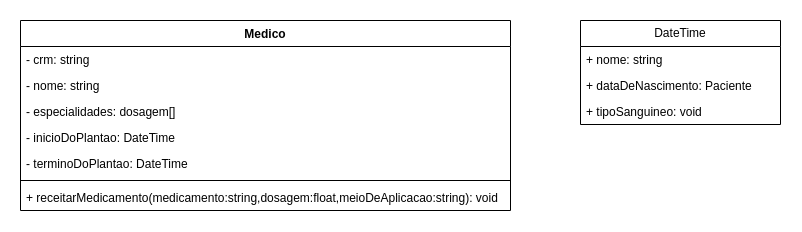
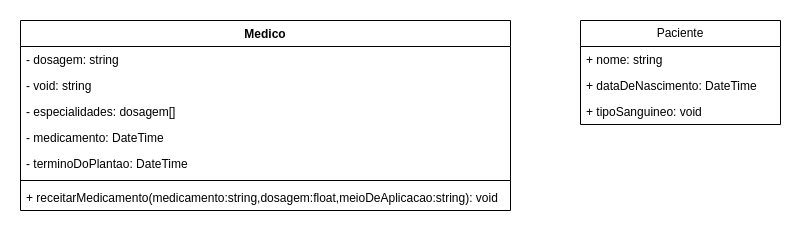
  <mxCell id="0" />
  <mxCell id="1" parent="0" />
  <mxCell id="2" value="Medico" style="swimlane;fontStyle=1;align=center;verticalAlign=top;childLayout=stackLayout;horizontal=1;startSize=26;horizontalStack=0;resizeParent=1;resizeParentMax=0;resizeLast=0;collapsible=1;marginBottom=0;whiteSpace=wrap;html=1;" vertex="1" parent="1"><mxGeometry x="20" y="20" width="490" height="190" as="geometry" /></mxCell>
- <mxCell id="3" value="- crm: string" style="text;strokeColor=none;fillColor=none;align=left;verticalAlign=top;spacingLeft=4;spacingRight=4;overflow=hidden;rotatable=0;points=[[0,0.5],[1,0.5]];portConstraint=eastwest;whiteSpace=wrap;html=1;" vertex="1" parent="2"><mxGeometry y="26" width="490" height="26" as="geometry" /></mxCell>
- <mxCell id="4" value="- nome: string" style="text;strokeColor=none;fillColor=none;align=left;verticalAlign=top;spacingLeft=4;spacingRight=4;overflow=hidden;rotatable=0;points=[[0,0.5],[1,0.5]];portConstraint=eastwest;whiteSpace=wrap;html=1;" vertex="1" parent="2"><mxGeometry y="52" width="490" height="26" as="geometry" /></mxCell>
+ <mxCell id="3" value="- dosagem: string" style="text;strokeColor=none;fillColor=none;align=left;verticalAlign=top;spacingLeft=4;spacingRight=4;overflow=hidden;rotatable=0;points=[[0,0.5],[1,0.5]];portConstraint=eastwest;whiteSpace=wrap;html=1;" vertex="1" parent="2"><mxGeometry y="26" width="490" height="26" as="geometry" /></mxCell>
+ <mxCell id="4" value="- void: string" style="text;strokeColor=none;fillColor=none;align=left;verticalAlign=top;spacingLeft=4;spacingRight=4;overflow=hidden;rotatable=0;points=[[0,0.5],[1,0.5]];portConstraint=eastwest;whiteSpace=wrap;html=1;" vertex="1" parent="2"><mxGeometry y="52" width="490" height="26" as="geometry" /></mxCell>
  <mxCell id="5" value="- especialidades: dosagem[]" style="text;strokeColor=none;fillColor=none;align=left;verticalAlign=top;spacingLeft=4;spacingRight=4;overflow=hidden;rotatable=0;points=[[0,0.5],[1,0.5]];portConstraint=eastwest;whiteSpace=wrap;html=1;" vertex="1" parent="2"><mxGeometry y="78" width="490" height="26" as="geometry" /></mxCell>
- <mxCell id="6" value="- inicioDoPlantao: DateTime" style="text;strokeColor=none;fillColor=none;align=left;verticalAlign=top;spacingLeft=4;spacingRight=4;overflow=hidden;rotatable=0;points=[[0,0.5],[1,0.5]];portConstraint=eastwest;whiteSpace=wrap;html=1;" vertex="1" parent="2"><mxGeometry y="104" width="490" height="26" as="geometry" /></mxCell>
+ <mxCell id="6" value="- medicamento: DateTime" style="text;strokeColor=none;fillColor=none;align=left;verticalAlign=top;spacingLeft=4;spacingRight=4;overflow=hidden;rotatable=0;points=[[0,0.5],[1,0.5]];portConstraint=eastwest;whiteSpace=wrap;html=1;" vertex="1" parent="2"><mxGeometry y="104" width="490" height="26" as="geometry" /></mxCell>
  <mxCell id="7" value="- terminoDoPlantao: DateTime" style="text;strokeColor=none;fillColor=none;align=left;verticalAlign=top;spacingLeft=4;spacingRight=4;overflow=hidden;rotatable=0;points=[[0,0.5],[1,0.5]];portConstraint=eastwest;whiteSpace=wrap;html=1;" vertex="1" parent="2"><mxGeometry y="130" width="490" height="26" as="geometry" /></mxCell>
  <mxCell id="8" value="" style="line;strokeWidth=1;fillColor=none;align=left;verticalAlign=middle;spacingTop=-1;spacingLeft=3;spacingRight=3;rotatable=0;labelPosition=right;points=[];portConstraint=eastwest;strokeColor=inherit;" vertex="1" parent="2"><mxGeometry y="156" width="490" height="8" as="geometry" /></mxCell>
  <mxCell id="9" value="+ receitarMedicamento(medicamento:string,dosagem:float,meioDeAplicacao:string): void" style="text;strokeColor=none;fillColor=none;align=left;verticalAlign=top;spacingLeft=4;spacingRight=4;overflow=hidden;rotatable=0;points=[[0,0.5],[1,0.5]];portConstraint=eastwest;whiteSpace=wrap;html=1;" vertex="1" parent="2"><mxGeometry y="164" width="490" height="26" as="geometry" /></mxCell>
- <mxCell id="10" value="DateTime" style="swimlane;fontStyle=0;childLayout=stackLayout;horizontal=1;startSize=26;fillColor=none;horizontalStack=0;resizeParent=1;resizeParentMax=0;resizeLast=0;collapsible=1;marginBottom=0;whiteSpace=wrap;html=1;" vertex="1" parent="1"><mxGeometry x="580" y="20" width="200" height="104" as="geometry" /></mxCell>
+ <mxCell id="10" value="Paciente" style="swimlane;fontStyle=0;childLayout=stackLayout;horizontal=1;startSize=26;fillColor=none;horizontalStack=0;resizeParent=1;resizeParentMax=0;resizeLast=0;collapsible=1;marginBottom=0;whiteSpace=wrap;html=1;" vertex="1" parent="1"><mxGeometry x="580" y="20" width="200" height="104" as="geometry" /></mxCell>
  <mxCell id="11" value="+ nome: string" style="text;strokeColor=none;fillColor=none;align=left;verticalAlign=top;spacingLeft=4;spacingRight=4;overflow=hidden;rotatable=0;points=[[0,0.5],[1,0.5]];portConstraint=eastwest;whiteSpace=wrap;html=1;" vertex="1" parent="10"><mxGeometry y="26" width="200" height="26" as="geometry" /></mxCell>
- <mxCell id="12" value="+ dataDeNascimento: Paciente" style="text;strokeColor=none;fillColor=none;align=left;verticalAlign=top;spacingLeft=4;spacingRight=4;overflow=hidden;rotatable=0;points=[[0,0.5],[1,0.5]];portConstraint=eastwest;whiteSpace=wrap;html=1;" vertex="1" parent="10"><mxGeometry y="52" width="200" height="26" as="geometry" /></mxCell>
+ <mxCell id="12" value="+ dataDeNascimento: DateTime" style="text;strokeColor=none;fillColor=none;align=left;verticalAlign=top;spacingLeft=4;spacingRight=4;overflow=hidden;rotatable=0;points=[[0,0.5],[1,0.5]];portConstraint=eastwest;whiteSpace=wrap;html=1;" vertex="1" parent="10"><mxGeometry y="52" width="200" height="26" as="geometry" /></mxCell>
  <mxCell id="13" value="+ tipoSanguineo: void" style="text;strokeColor=none;fillColor=none;align=left;verticalAlign=top;spacingLeft=4;spacingRight=4;overflow=hidden;rotatable=0;points=[[0,0.5],[1,0.5]];portConstraint=eastwest;whiteSpace=wrap;html=1;" vertex="1" parent="10"><mxGeometry y="78" width="200" height="26" as="geometry" /></mxCell>
